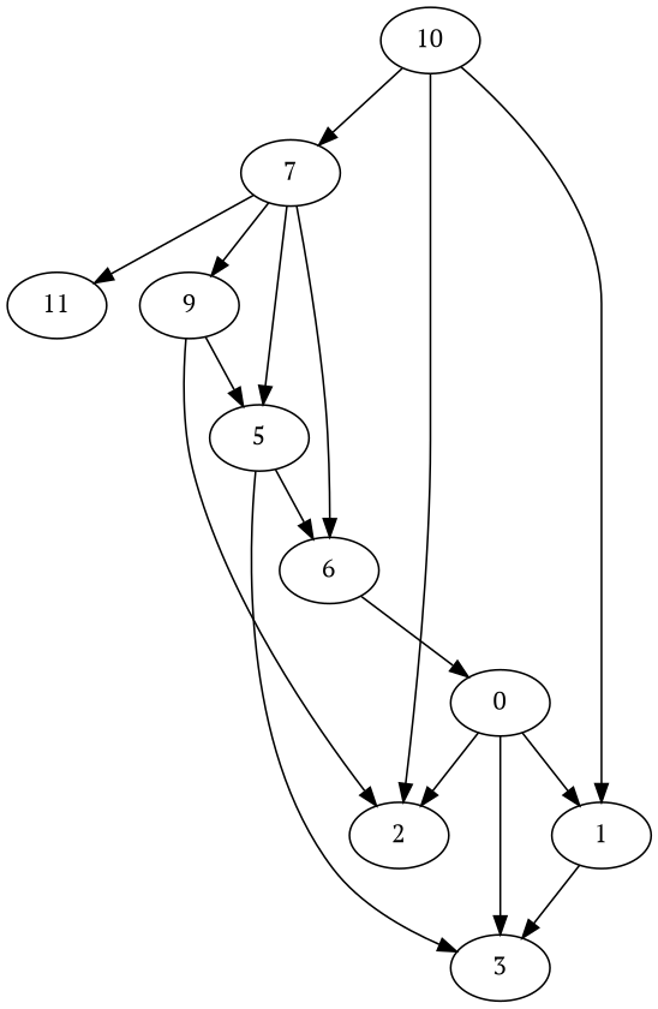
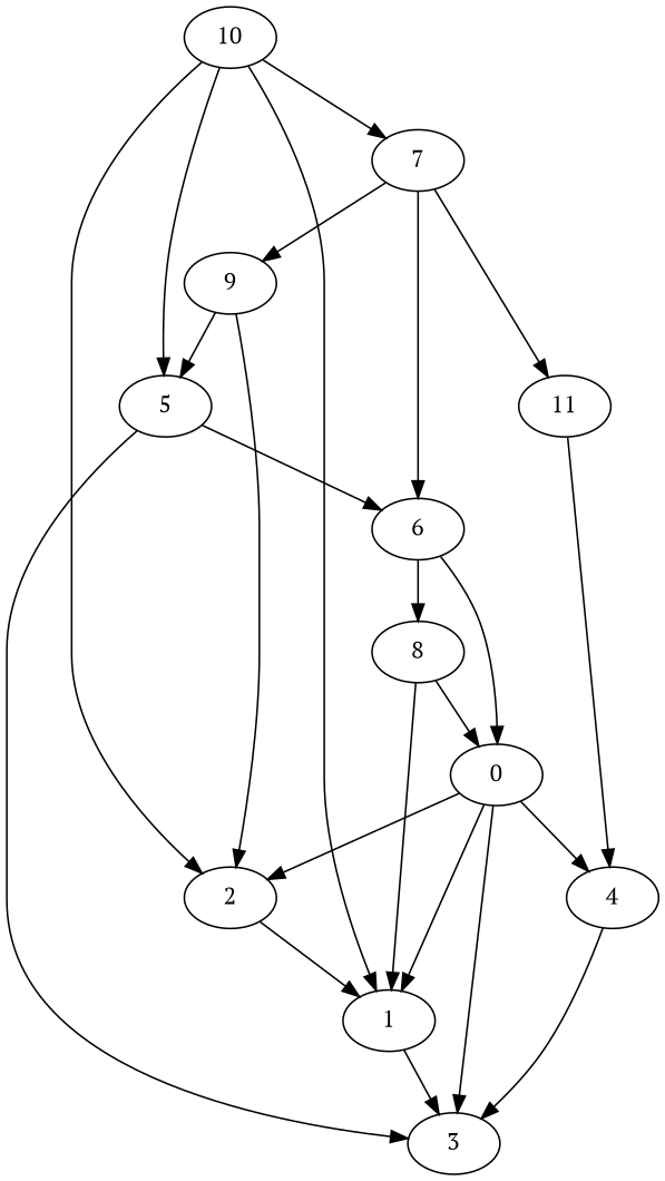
  strict digraph {
    fontname="PT Serif"
    node [fontname="PT Serif"]
    edge [fontname="PT Serif"]
    0
    1
    2
    3
+   4
    5
    6
+   8
    7
    9
    11
    10
    0 -> 1
    0 -> 2
    0 -> 3
+   0 -> 4
    1 -> 3
+   2 -> 1
+   4 -> 3
    5 -> 3
    5 -> 6
    6 -> 0
-   7 -> 5
+   6 -> 8
+   8 -> 0
+   8 -> 1
+   10 -> 5
    7 -> 6
    7 -> 9
    7 -> 11
    9 -> 2
    9 -> 5
+   11 -> 4
    10 -> 1
    10 -> 2
    10 -> 7
  }
